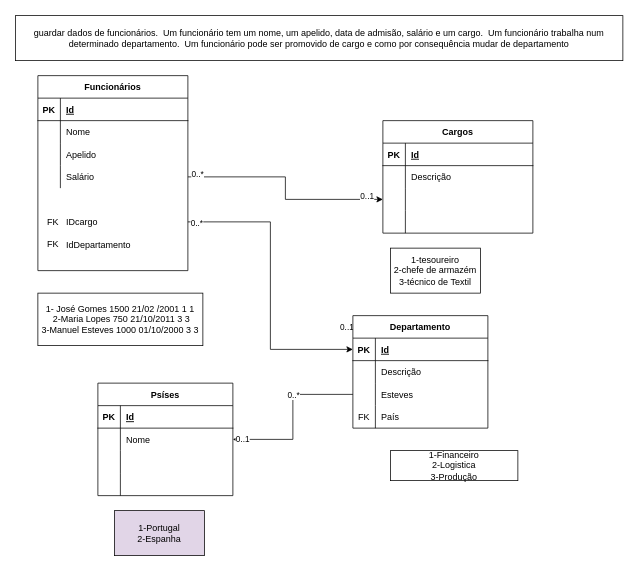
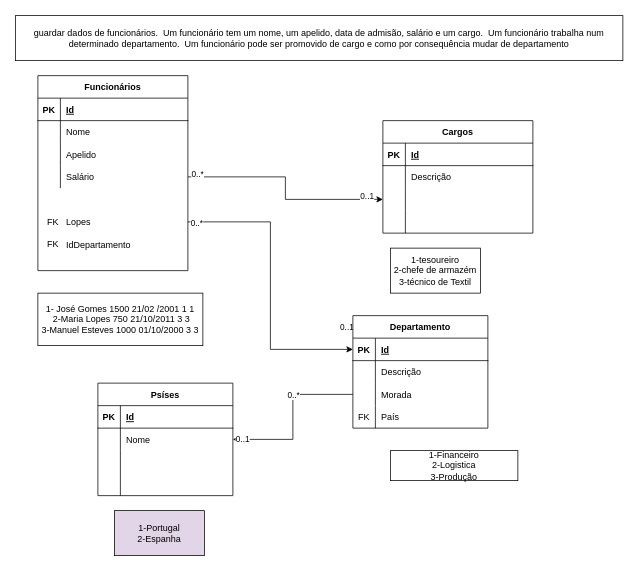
  <mxCell id="0" />
  <mxCell id="1" parent="0" />
  <mxCell id="2" value="guardar dados de funcionários.&amp;nbsp; Um funcionário tem um nome, um apelido, data de admisão, salário e um cargo.&amp;nbsp; Um funcionário trabalha num determinado departamento.&amp;nbsp; Um funcionário pode ser promovido de cargo e como por consequência mudar de departamento" style="rounded=0;whiteSpace=wrap;html=1;strokeWidth=1;" vertex="1" parent="1"><mxGeometry x="20" y="20" width="810" height="60" as="geometry" /></mxCell>
  <mxCell id="3" style="edgeStyle=orthogonalEdgeStyle;rounded=0;orthogonalLoop=1;jettySize=auto;html=1;entryX=0;entryY=0.5;entryDx=0;entryDy=0;exitX=1;exitY=0.75;exitDx=0;exitDy=0;" edge="1" parent="1" source="5" target="39"><mxGeometry relative="1" as="geometry"><mxPoint x="250" y="310" as="sourcePoint" /><mxPoint x="460" y="495" as="targetPoint" /></mxGeometry></mxCell>
  <mxCell id="4" value="0..1" style="edgeLabel;html=1;align=center;verticalAlign=middle;resizable=0;points=[];" vertex="1" connectable="0" parent="3"><mxGeometry x="0.93" y="1" relative="1" as="geometry"><mxPoint x="5" y="-29" as="offset" /></mxGeometry></mxCell>
  <mxCell id="5" value="Funcionários" style="shape=table;startSize=30;container=1;collapsible=1;childLayout=tableLayout;fixedRows=1;rowLines=0;fontStyle=1;align=center;resizeLast=1;" vertex="1" parent="1"><mxGeometry x="50" y="100" width="200" height="260" as="geometry" /></mxCell>
  <mxCell id="6" value="" style="shape=tableRow;horizontal=0;startSize=0;swimlaneHead=0;swimlaneBody=0;fillColor=none;collapsible=0;dropTarget=0;points=[[0,0.5],[1,0.5]];portConstraint=eastwest;top=0;left=0;right=0;bottom=1;" vertex="1" parent="5"><mxGeometry y="30" width="200" height="30" as="geometry" /></mxCell>
  <mxCell id="7" value="PK" style="shape=partialRectangle;connectable=0;fillColor=none;top=0;left=0;bottom=0;right=0;fontStyle=1;overflow=hidden;" vertex="1" parent="6"><mxGeometry width="30" height="30" as="geometry"><mxRectangle width="30" height="30" as="alternateBounds" /></mxGeometry></mxCell>
  <mxCell id="8" value="Id" style="shape=partialRectangle;connectable=0;fillColor=none;top=0;left=0;bottom=0;right=0;align=left;spacingLeft=6;fontStyle=5;overflow=hidden;" vertex="1" parent="6"><mxGeometry x="30" width="170" height="30" as="geometry"><mxRectangle width="170" height="30" as="alternateBounds" /></mxGeometry></mxCell>
  <mxCell id="9" value="" style="shape=tableRow;horizontal=0;startSize=0;swimlaneHead=0;swimlaneBody=0;fillColor=none;collapsible=0;dropTarget=0;points=[[0,0.5],[1,0.5]];portConstraint=eastwest;top=0;left=0;right=0;bottom=0;" vertex="1" parent="5"><mxGeometry y="60" width="200" height="30" as="geometry" /></mxCell>
  <mxCell id="10" value="" style="shape=partialRectangle;connectable=0;fillColor=none;top=0;left=0;bottom=0;right=0;editable=1;overflow=hidden;" vertex="1" parent="9"><mxGeometry width="30" height="30" as="geometry"><mxRectangle width="30" height="30" as="alternateBounds" /></mxGeometry></mxCell>
  <mxCell id="11" value="Nome" style="shape=partialRectangle;connectable=0;fillColor=none;top=0;left=0;bottom=0;right=0;align=left;spacingLeft=6;overflow=hidden;" vertex="1" parent="9"><mxGeometry x="30" width="170" height="30" as="geometry"><mxRectangle width="170" height="30" as="alternateBounds" /></mxGeometry></mxCell>
  <mxCell id="12" value="" style="shape=tableRow;horizontal=0;startSize=0;swimlaneHead=0;swimlaneBody=0;fillColor=none;collapsible=0;dropTarget=0;points=[[0,0.5],[1,0.5]];portConstraint=eastwest;top=0;left=0;right=0;bottom=0;" vertex="1" parent="5"><mxGeometry y="90" width="200" height="30" as="geometry" /></mxCell>
  <mxCell id="13" value="" style="shape=partialRectangle;connectable=0;fillColor=none;top=0;left=0;bottom=0;right=0;editable=1;overflow=hidden;" vertex="1" parent="12"><mxGeometry width="30" height="30" as="geometry"><mxRectangle width="30" height="30" as="alternateBounds" /></mxGeometry></mxCell>
  <mxCell id="14" value="Apelido" style="shape=partialRectangle;connectable=0;fillColor=none;top=0;left=0;bottom=0;right=0;align=left;spacingLeft=6;overflow=hidden;" vertex="1" parent="12"><mxGeometry x="30" width="170" height="30" as="geometry"><mxRectangle width="170" height="30" as="alternateBounds" /></mxGeometry></mxCell>
  <mxCell id="15" value="" style="shape=tableRow;horizontal=0;startSize=0;swimlaneHead=0;swimlaneBody=0;fillColor=none;collapsible=0;dropTarget=0;points=[[0,0.5],[1,0.5]];portConstraint=eastwest;top=0;left=0;right=0;bottom=0;" vertex="1" parent="5"><mxGeometry y="120" width="200" height="30" as="geometry" /></mxCell>
  <mxCell id="16" value="" style="shape=partialRectangle;connectable=0;fillColor=none;top=0;left=0;bottom=0;right=0;editable=1;overflow=hidden;" vertex="1" parent="15"><mxGeometry width="30" height="30" as="geometry"><mxRectangle width="30" height="30" as="alternateBounds" /></mxGeometry></mxCell>
  <mxCell id="17" value="Salário" style="shape=partialRectangle;connectable=0;fillColor=none;top=0;left=0;bottom=0;right=0;align=left;spacingLeft=6;overflow=hidden;" vertex="1" parent="15"><mxGeometry x="30" width="170" height="30" as="geometry"><mxRectangle width="170" height="30" as="alternateBounds" /></mxGeometry></mxCell>
- <mxCell id="18" value="IDcargo" style="shape=partialRectangle;connectable=0;fillColor=none;top=0;left=0;bottom=0;right=0;align=left;spacingLeft=6;overflow=hidden;" vertex="1" parent="1"><mxGeometry x="80" y="280" width="150" height="30" as="geometry"><mxRectangle width="150" height="30" as="alternateBounds" /></mxGeometry></mxCell>
+ <mxCell id="18" value="Lopes" style="shape=partialRectangle;connectable=0;fillColor=none;top=0;left=0;bottom=0;right=0;align=left;spacingLeft=6;overflow=hidden;" vertex="1" parent="1"><mxGeometry x="80" y="280" width="150" height="30" as="geometry"><mxRectangle width="150" height="30" as="alternateBounds" /></mxGeometry></mxCell>
  <mxCell id="19" value="Cargos" style="shape=table;startSize=30;container=1;collapsible=1;childLayout=tableLayout;fixedRows=1;rowLines=0;fontStyle=1;align=center;resizeLast=1;strokeWidth=1;" vertex="1" parent="1"><mxGeometry x="510" y="160" width="200" height="150" as="geometry" /></mxCell>
  <mxCell id="20" value="" style="shape=tableRow;horizontal=0;startSize=0;swimlaneHead=0;swimlaneBody=0;fillColor=none;collapsible=0;dropTarget=0;points=[[0,0.5],[1,0.5]];portConstraint=eastwest;top=0;left=0;right=0;bottom=1;strokeWidth=1;" vertex="1" parent="19"><mxGeometry y="30" width="200" height="30" as="geometry" /></mxCell>
  <mxCell id="21" value="PK" style="shape=partialRectangle;connectable=0;fillColor=none;top=0;left=0;bottom=0;right=0;fontStyle=1;overflow=hidden;strokeWidth=1;" vertex="1" parent="20"><mxGeometry width="30" height="30" as="geometry"><mxRectangle width="30" height="30" as="alternateBounds" /></mxGeometry></mxCell>
  <mxCell id="22" value="Id" style="shape=partialRectangle;connectable=0;fillColor=none;top=0;left=0;bottom=0;right=0;align=left;spacingLeft=6;fontStyle=5;overflow=hidden;strokeWidth=1;" vertex="1" parent="20"><mxGeometry x="30" width="170" height="30" as="geometry"><mxRectangle width="170" height="30" as="alternateBounds" /></mxGeometry></mxCell>
  <mxCell id="23" value="" style="shape=tableRow;horizontal=0;startSize=0;swimlaneHead=0;swimlaneBody=0;fillColor=none;collapsible=0;dropTarget=0;points=[[0,0.5],[1,0.5]];portConstraint=eastwest;top=0;left=0;right=0;bottom=0;strokeWidth=1;" vertex="1" parent="19"><mxGeometry y="60" width="200" height="30" as="geometry" /></mxCell>
  <mxCell id="24" value="" style="shape=partialRectangle;connectable=0;fillColor=none;top=0;left=0;bottom=0;right=0;editable=1;overflow=hidden;strokeWidth=1;" vertex="1" parent="23"><mxGeometry width="30" height="30" as="geometry"><mxRectangle width="30" height="30" as="alternateBounds" /></mxGeometry></mxCell>
  <mxCell id="25" value="Descrição" style="shape=partialRectangle;connectable=0;fillColor=none;top=0;left=0;bottom=0;right=0;align=left;spacingLeft=6;overflow=hidden;strokeWidth=1;" vertex="1" parent="23"><mxGeometry x="30" width="170" height="30" as="geometry"><mxRectangle width="170" height="30" as="alternateBounds" /></mxGeometry></mxCell>
  <mxCell id="26" value="" style="shape=tableRow;horizontal=0;startSize=0;swimlaneHead=0;swimlaneBody=0;fillColor=none;collapsible=0;dropTarget=0;points=[[0,0.5],[1,0.5]];portConstraint=eastwest;top=0;left=0;right=0;bottom=0;strokeWidth=1;" vertex="1" parent="19"><mxGeometry y="90" width="200" height="30" as="geometry" /></mxCell>
  <mxCell id="27" value="" style="shape=partialRectangle;connectable=0;fillColor=none;top=0;left=0;bottom=0;right=0;editable=1;overflow=hidden;strokeWidth=1;" vertex="1" parent="26"><mxGeometry width="30" height="30" as="geometry"><mxRectangle width="30" height="30" as="alternateBounds" /></mxGeometry></mxCell>
  <mxCell id="28" value="" style="shape=partialRectangle;connectable=0;fillColor=none;top=0;left=0;bottom=0;right=0;align=left;spacingLeft=6;overflow=hidden;strokeWidth=1;" vertex="1" parent="26"><mxGeometry x="30" width="170" height="30" as="geometry"><mxRectangle width="170" height="30" as="alternateBounds" /></mxGeometry></mxCell>
  <mxCell id="29" value="" style="shape=tableRow;horizontal=0;startSize=0;swimlaneHead=0;swimlaneBody=0;fillColor=none;collapsible=0;dropTarget=0;points=[[0,0.5],[1,0.5]];portConstraint=eastwest;top=0;left=0;right=0;bottom=0;strokeWidth=1;" vertex="1" parent="19"><mxGeometry y="120" width="200" height="30" as="geometry" /></mxCell>
  <mxCell id="30" value="" style="shape=partialRectangle;connectable=0;fillColor=none;top=0;left=0;bottom=0;right=0;editable=1;overflow=hidden;strokeWidth=1;" vertex="1" parent="29"><mxGeometry width="30" height="30" as="geometry"><mxRectangle width="30" height="30" as="alternateBounds" /></mxGeometry></mxCell>
  <mxCell id="31" value="" style="shape=partialRectangle;connectable=0;fillColor=none;top=0;left=0;bottom=0;right=0;align=left;spacingLeft=6;overflow=hidden;strokeWidth=1;" vertex="1" parent="29"><mxGeometry x="30" width="170" height="30" as="geometry"><mxRectangle width="170" height="30" as="alternateBounds" /></mxGeometry></mxCell>
  <mxCell id="32" style="edgeStyle=orthogonalEdgeStyle;rounded=0;orthogonalLoop=1;jettySize=auto;html=1;entryX=0;entryY=0.5;entryDx=0;entryDy=0;" edge="1" parent="1" source="15" target="26"><mxGeometry relative="1" as="geometry" /></mxCell>
  <mxCell id="33" value="0..*" style="edgeLabel;html=1;align=center;verticalAlign=middle;resizable=0;points=[];" vertex="1" connectable="0" parent="32"><mxGeometry x="-0.898" relative="1" as="geometry"><mxPoint x="-3" y="-5" as="offset" /></mxGeometry></mxCell>
  <mxCell id="34" value="0..1" style="edgeLabel;html=1;align=center;verticalAlign=middle;resizable=0;points=[];" vertex="1" connectable="0" parent="32"><mxGeometry x="0.863" y="-1" relative="1" as="geometry"><mxPoint x="-2" y="-6" as="offset" /></mxGeometry></mxCell>
  <mxCell id="35" value="1-tesoureiro&lt;br&gt;2-chefe de armazém&lt;br&gt;3-técnico de Textil" style="rounded=0;whiteSpace=wrap;html=1;strokeWidth=1;" vertex="1" parent="1"><mxGeometry x="520" y="330" width="120" height="60" as="geometry" /></mxCell>
  <mxCell id="36" value="1- José Gomes 1500 21/02 /2001 1 1&lt;br&gt;&amp;nbsp;2-Maria Lopes 750 21/10/2011 3 3&lt;br&gt;3-Manuel Esteves 1000 01/10/2000 3 3" style="rounded=0;whiteSpace=wrap;html=1;strokeWidth=1;" vertex="1" parent="1"><mxGeometry x="50" y="390" width="220" height="70" as="geometry" /></mxCell>
  <mxCell id="37" value="FK" style="text;html=1;align=center;verticalAlign=middle;resizable=0;points=[];autosize=1;strokeColor=none;fillColor=none;strokeWidth=1;" vertex="1" parent="1"><mxGeometry x="50" y="280" width="40" height="30" as="geometry" /></mxCell>
  <mxCell id="38" value="Departamento" style="shape=table;startSize=30;container=1;collapsible=1;childLayout=tableLayout;fixedRows=1;rowLines=0;fontStyle=1;align=center;resizeLast=1;strokeWidth=1;" vertex="1" parent="1"><mxGeometry x="470" y="420" width="180" height="150" as="geometry" /></mxCell>
  <mxCell id="39" value="" style="shape=tableRow;horizontal=0;startSize=0;swimlaneHead=0;swimlaneBody=0;fillColor=none;collapsible=0;dropTarget=0;points=[[0,0.5],[1,0.5]];portConstraint=eastwest;top=0;left=0;right=0;bottom=1;strokeWidth=1;" vertex="1" parent="38"><mxGeometry y="30" width="180" height="30" as="geometry" /></mxCell>
  <mxCell id="40" value="PK" style="shape=partialRectangle;connectable=0;fillColor=none;top=0;left=0;bottom=0;right=0;fontStyle=1;overflow=hidden;strokeWidth=1;" vertex="1" parent="39"><mxGeometry width="30" height="30" as="geometry"><mxRectangle width="30" height="30" as="alternateBounds" /></mxGeometry></mxCell>
  <mxCell id="41" value="Id" style="shape=partialRectangle;connectable=0;fillColor=none;top=0;left=0;bottom=0;right=0;align=left;spacingLeft=6;fontStyle=5;overflow=hidden;strokeWidth=1;" vertex="1" parent="39"><mxGeometry x="30" width="150" height="30" as="geometry"><mxRectangle width="150" height="30" as="alternateBounds" /></mxGeometry></mxCell>
  <mxCell id="42" value="" style="shape=tableRow;horizontal=0;startSize=0;swimlaneHead=0;swimlaneBody=0;fillColor=none;collapsible=0;dropTarget=0;points=[[0,0.5],[1,0.5]];portConstraint=eastwest;top=0;left=0;right=0;bottom=0;strokeWidth=1;" vertex="1" parent="38"><mxGeometry y="60" width="180" height="30" as="geometry" /></mxCell>
  <mxCell id="43" value="" style="shape=partialRectangle;connectable=0;fillColor=none;top=0;left=0;bottom=0;right=0;editable=1;overflow=hidden;strokeWidth=1;" vertex="1" parent="42"><mxGeometry width="30" height="30" as="geometry"><mxRectangle width="30" height="30" as="alternateBounds" /></mxGeometry></mxCell>
  <mxCell id="44" value="Descrição" style="shape=partialRectangle;connectable=0;fillColor=none;top=0;left=0;bottom=0;right=0;align=left;spacingLeft=6;overflow=hidden;strokeWidth=1;" vertex="1" parent="42"><mxGeometry x="30" width="150" height="30" as="geometry"><mxRectangle width="150" height="30" as="alternateBounds" /></mxGeometry></mxCell>
  <mxCell id="45" value="" style="shape=tableRow;horizontal=0;startSize=0;swimlaneHead=0;swimlaneBody=0;fillColor=none;collapsible=0;dropTarget=0;points=[[0,0.5],[1,0.5]];portConstraint=eastwest;top=0;left=0;right=0;bottom=0;strokeWidth=1;" vertex="1" parent="38"><mxGeometry y="90" width="180" height="30" as="geometry" /></mxCell>
  <mxCell id="46" value="" style="shape=partialRectangle;connectable=0;fillColor=none;top=0;left=0;bottom=0;right=0;editable=1;overflow=hidden;strokeWidth=1;" vertex="1" parent="45"><mxGeometry width="30" height="30" as="geometry"><mxRectangle width="30" height="30" as="alternateBounds" /></mxGeometry></mxCell>
- <mxCell id="47" value="Esteves" style="shape=partialRectangle;connectable=0;fillColor=none;top=0;left=0;bottom=0;right=0;align=left;spacingLeft=6;overflow=hidden;strokeWidth=1;" vertex="1" parent="45"><mxGeometry x="30" width="150" height="30" as="geometry"><mxRectangle width="150" height="30" as="alternateBounds" /></mxGeometry></mxCell>
+ <mxCell id="47" value="Morada" style="shape=partialRectangle;connectable=0;fillColor=none;top=0;left=0;bottom=0;right=0;align=left;spacingLeft=6;overflow=hidden;strokeWidth=1;" vertex="1" parent="45"><mxGeometry x="30" width="150" height="30" as="geometry"><mxRectangle width="150" height="30" as="alternateBounds" /></mxGeometry></mxCell>
  <mxCell id="48" value="" style="shape=tableRow;horizontal=0;startSize=0;swimlaneHead=0;swimlaneBody=0;fillColor=none;collapsible=0;dropTarget=0;points=[[0,0.5],[1,0.5]];portConstraint=eastwest;top=0;left=0;right=0;bottom=0;strokeWidth=1;" vertex="1" parent="38"><mxGeometry y="120" width="180" height="30" as="geometry" /></mxCell>
  <mxCell id="49" value="FK" style="shape=partialRectangle;connectable=0;fillColor=none;top=0;left=0;bottom=0;right=0;editable=1;overflow=hidden;strokeWidth=1;" vertex="1" parent="48"><mxGeometry width="30" height="30" as="geometry"><mxRectangle width="30" height="30" as="alternateBounds" /></mxGeometry></mxCell>
  <mxCell id="50" value="País" style="shape=partialRectangle;connectable=0;fillColor=none;top=0;left=0;bottom=0;right=0;align=left;spacingLeft=6;overflow=hidden;strokeWidth=1;" vertex="1" parent="48"><mxGeometry x="30" width="150" height="30" as="geometry"><mxRectangle width="150" height="30" as="alternateBounds" /></mxGeometry></mxCell>
  <mxCell id="51" value="IdDepartamento" style="shape=partialRectangle;connectable=0;fillColor=none;top=0;left=0;bottom=0;right=0;align=left;spacingLeft=6;overflow=hidden;" vertex="1" parent="1"><mxGeometry x="80" y="310" width="150" height="30" as="geometry"><mxRectangle width="150" height="30" as="alternateBounds" /></mxGeometry></mxCell>
  <mxCell id="52" value="FK" style="text;html=1;align=center;verticalAlign=middle;resizable=0;points=[];autosize=1;strokeColor=none;fillColor=none;strokeWidth=1;" vertex="1" parent="1"><mxGeometry x="50" y="310" width="40" height="30" as="geometry" /></mxCell>
  <mxCell id="53" value="1-Financeiro&lt;br&gt;2-Logistica&lt;br&gt;3-Produção" style="rounded=0;whiteSpace=wrap;html=1;strokeWidth=1;" vertex="1" parent="1"><mxGeometry x="520" y="600" width="170" height="40" as="geometry" /></mxCell>
  <mxCell id="54" value="Psíses" style="shape=table;startSize=30;container=1;collapsible=1;childLayout=tableLayout;fixedRows=1;rowLines=0;fontStyle=1;align=center;resizeLast=1;strokeWidth=1;" vertex="1" parent="1"><mxGeometry x="130" y="510" width="180" height="150" as="geometry" /></mxCell>
  <mxCell id="55" value="" style="shape=tableRow;horizontal=0;startSize=0;swimlaneHead=0;swimlaneBody=0;fillColor=none;collapsible=0;dropTarget=0;points=[[0,0.5],[1,0.5]];portConstraint=eastwest;top=0;left=0;right=0;bottom=1;strokeWidth=1;" vertex="1" parent="54"><mxGeometry y="30" width="180" height="30" as="geometry" /></mxCell>
  <mxCell id="56" value="PK" style="shape=partialRectangle;connectable=0;fillColor=none;top=0;left=0;bottom=0;right=0;fontStyle=1;overflow=hidden;strokeWidth=1;" vertex="1" parent="55"><mxGeometry width="30" height="30" as="geometry"><mxRectangle width="30" height="30" as="alternateBounds" /></mxGeometry></mxCell>
  <mxCell id="57" value="Id" style="shape=partialRectangle;connectable=0;fillColor=none;top=0;left=0;bottom=0;right=0;align=left;spacingLeft=6;fontStyle=5;overflow=hidden;strokeWidth=1;" vertex="1" parent="55"><mxGeometry x="30" width="150" height="30" as="geometry"><mxRectangle width="150" height="30" as="alternateBounds" /></mxGeometry></mxCell>
  <mxCell id="58" value="" style="shape=tableRow;horizontal=0;startSize=0;swimlaneHead=0;swimlaneBody=0;fillColor=none;collapsible=0;dropTarget=0;points=[[0,0.5],[1,0.5]];portConstraint=eastwest;top=0;left=0;right=0;bottom=0;strokeWidth=1;" vertex="1" parent="54"><mxGeometry y="60" width="180" height="30" as="geometry" /></mxCell>
  <mxCell id="59" value="" style="shape=partialRectangle;connectable=0;fillColor=none;top=0;left=0;bottom=0;right=0;editable=1;overflow=hidden;strokeWidth=1;" vertex="1" parent="58"><mxGeometry width="30" height="30" as="geometry"><mxRectangle width="30" height="30" as="alternateBounds" /></mxGeometry></mxCell>
  <mxCell id="60" value="Nome" style="shape=partialRectangle;connectable=0;fillColor=none;top=0;left=0;bottom=0;right=0;align=left;spacingLeft=6;overflow=hidden;strokeWidth=1;" vertex="1" parent="58"><mxGeometry x="30" width="150" height="30" as="geometry"><mxRectangle width="150" height="30" as="alternateBounds" /></mxGeometry></mxCell>
  <mxCell id="61" value="" style="shape=tableRow;horizontal=0;startSize=0;swimlaneHead=0;swimlaneBody=0;fillColor=none;collapsible=0;dropTarget=0;points=[[0,0.5],[1,0.5]];portConstraint=eastwest;top=0;left=0;right=0;bottom=0;strokeWidth=1;" vertex="1" parent="54"><mxGeometry y="90" width="180" height="30" as="geometry" /></mxCell>
  <mxCell id="62" value="" style="shape=partialRectangle;connectable=0;fillColor=none;top=0;left=0;bottom=0;right=0;editable=1;overflow=hidden;strokeWidth=1;" vertex="1" parent="61"><mxGeometry width="30" height="30" as="geometry"><mxRectangle width="30" height="30" as="alternateBounds" /></mxGeometry></mxCell>
  <mxCell id="63" value="" style="shape=partialRectangle;connectable=0;fillColor=none;top=0;left=0;bottom=0;right=0;align=left;spacingLeft=6;overflow=hidden;strokeWidth=1;" vertex="1" parent="61"><mxGeometry x="30" width="150" height="30" as="geometry"><mxRectangle width="150" height="30" as="alternateBounds" /></mxGeometry></mxCell>
  <mxCell id="64" value="" style="shape=tableRow;horizontal=0;startSize=0;swimlaneHead=0;swimlaneBody=0;fillColor=none;collapsible=0;dropTarget=0;points=[[0,0.5],[1,0.5]];portConstraint=eastwest;top=0;left=0;right=0;bottom=0;strokeWidth=1;" vertex="1" parent="54"><mxGeometry y="120" width="180" height="30" as="geometry" /></mxCell>
  <mxCell id="65" value="" style="shape=partialRectangle;connectable=0;fillColor=none;top=0;left=0;bottom=0;right=0;editable=1;overflow=hidden;strokeWidth=1;" vertex="1" parent="64"><mxGeometry width="30" height="30" as="geometry"><mxRectangle width="30" height="30" as="alternateBounds" /></mxGeometry></mxCell>
  <mxCell id="66" value="" style="shape=partialRectangle;connectable=0;fillColor=none;top=0;left=0;bottom=0;right=0;align=left;spacingLeft=6;overflow=hidden;strokeWidth=1;" vertex="1" parent="64"><mxGeometry x="30" width="150" height="30" as="geometry"><mxRectangle width="150" height="30" as="alternateBounds" /></mxGeometry></mxCell>
  <mxCell id="67" style="edgeStyle=orthogonalEdgeStyle;rounded=0;orthogonalLoop=1;jettySize=auto;html=1;entryX=1;entryY=0.5;entryDx=0;entryDy=0;" edge="1" parent="1" source="45" target="58"><mxGeometry relative="1" as="geometry" /></mxCell>
  <mxCell id="68" value="0..*" style="edgeLabel;html=1;align=center;verticalAlign=middle;resizable=0;points=[];" vertex="1" connectable="0" parent="67"><mxGeometry x="-0.234" relative="1" as="geometry"><mxPoint y="-4" as="offset" /></mxGeometry></mxCell>
  <mxCell id="69" value="0..1" style="edgeLabel;html=1;align=center;verticalAlign=middle;resizable=0;points=[];" vertex="1" connectable="0" parent="67"><mxGeometry x="0.891" y="-1" relative="1" as="geometry"><mxPoint as="offset" /></mxGeometry></mxCell>
  <mxCell id="70" value="0..*" style="edgeLabel;html=1;align=center;verticalAlign=middle;resizable=0;points=[];" vertex="1" connectable="0" parent="1"><mxGeometry x="272" y="240" as="geometry"><mxPoint x="-11" y="56" as="offset" /></mxGeometry></mxCell>
  <mxCell id="71" value="1-Portugal&lt;br&gt;2-Espanha" style="rounded=0;whiteSpace=wrap;html=1;strokeWidth=1;fillColor=#e1d5e7;" vertex="1" parent="1"><mxGeometry x="152" y="680" width="120" height="60" as="geometry" /></mxCell>
